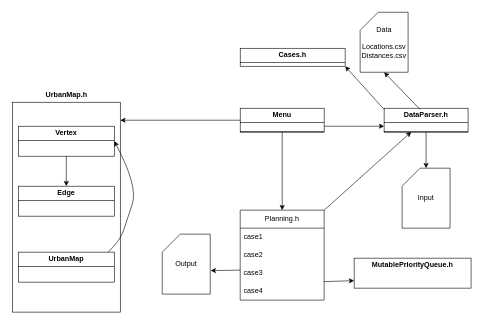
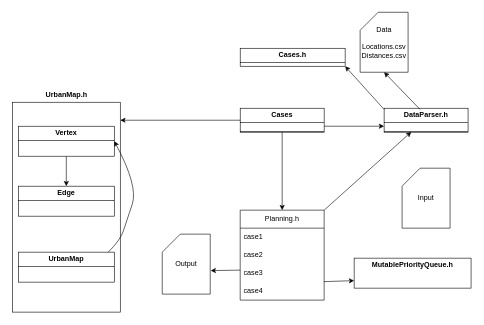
  <mxCell id="0" />
  <mxCell id="1" parent="0" />
  <mxCell id="2" value="" style="html=1;dropTarget=0;whiteSpace=wrap;" vertex="1" parent="1"><mxGeometry x="20" y="170" width="180" height="350" as="geometry" /></mxCell>
  <mxCell id="3" value="&lt;p style=&quot;margin:0px;margin-top:4px;text-align:center;&quot;&gt;&lt;b&gt;Vertex&lt;/b&gt;&lt;/p&gt;&lt;hr size=&quot;1&quot; style=&quot;border-style:solid;&quot;&gt;&lt;p style=&quot;margin:0px;margin-left:4px;&quot;&gt;&lt;br&gt;&lt;/p&gt;&lt;hr size=&quot;1&quot; style=&quot;border-style:solid;&quot;&gt;&lt;p style=&quot;margin:0px;margin-left:4px;&quot;&gt;&lt;br&gt;&lt;/p&gt;" style="verticalAlign=top;align=left;overflow=fill;html=1;whiteSpace=wrap;" vertex="1" parent="1"><mxGeometry x="30" y="210" width="160" height="50" as="geometry" /></mxCell>
  <mxCell id="4" value="&lt;p style=&quot;margin:0px;margin-top:4px;text-align:center;&quot;&gt;&lt;b&gt;Edge&lt;/b&gt;&lt;/p&gt;&lt;hr size=&quot;1&quot; style=&quot;border-style:solid;&quot;&gt;&lt;p style=&quot;margin:0px;margin-left:4px;&quot;&gt;&lt;br&gt;&lt;/p&gt;&lt;hr size=&quot;1&quot; style=&quot;border-style:solid;&quot;&gt;&lt;p style=&quot;margin:0px;margin-left:4px;&quot;&gt;&lt;br&gt;&lt;/p&gt;" style="verticalAlign=top;align=left;overflow=fill;html=1;whiteSpace=wrap;" vertex="1" parent="1"><mxGeometry x="30" y="310" width="160" height="50" as="geometry" /></mxCell>
  <mxCell id="5" value="&lt;p style=&quot;margin:0px;margin-top:4px;text-align:center;&quot;&gt;&lt;b&gt;UrbanMap&lt;/b&gt;&lt;/p&gt;&lt;hr size=&quot;1&quot; style=&quot;border-style:solid;&quot;&gt;&lt;p style=&quot;margin:0px;margin-left:4px;&quot;&gt;&lt;/p&gt;&lt;p style=&quot;margin:0px;margin-left:4px;&quot;&gt;&lt;br&gt;&lt;/p&gt;" style="verticalAlign=top;align=left;overflow=fill;html=1;whiteSpace=wrap;" vertex="1" parent="1"><mxGeometry x="30" y="420" width="160" height="50" as="geometry" /></mxCell>
  <mxCell id="6" value="UrbanMap.h" style="text;align=center;fontStyle=1;verticalAlign=middle;spacingLeft=3;spacingRight=3;strokeColor=none;rotatable=0;points=[[0,0.5],[1,0.5]];portConstraint=eastwest;html=1;" vertex="1" parent="1"><mxGeometry x="70" y="144" width="80" height="26" as="geometry" /></mxCell>
  <mxCell id="7" value="" style="curved=1;endArrow=classic;html=1;rounded=0;entryX=1;entryY=0.5;entryDx=0;entryDy=0;" edge="1" parent="1" target="3"><mxGeometry width="50" height="50" relative="1" as="geometry"><mxPoint x="180" y="420" as="sourcePoint" /><mxPoint x="230" y="260" as="targetPoint" /><Array as="points"><mxPoint x="200" y="400" /><mxPoint x="210" y="370" /><mxPoint x="230" y="310" /></Array></mxGeometry></mxCell>
- <mxCell id="8" value="&lt;p style=&quot;margin:0px;margin-top:4px;text-align:center;&quot;&gt;&lt;b&gt;Menu&lt;/b&gt;&lt;/p&gt;&lt;hr size=&quot;1&quot; style=&quot;border-style:solid;&quot;&gt;&lt;div style=&quot;height:2px;&quot;&gt;&lt;/div&gt;&lt;hr size=&quot;1&quot; style=&quot;border-style:solid;&quot;&gt;&lt;div style=&quot;height:2px;&quot;&gt;&lt;/div&gt;" style="verticalAlign=top;align=left;overflow=fill;html=1;whiteSpace=wrap;" vertex="1" parent="1"><mxGeometry x="400" y="180" width="140" height="40" as="geometry" /></mxCell>
+ <mxCell id="8" value="&lt;p style=&quot;margin:0px;margin-top:4px;text-align:center;&quot;&gt;&lt;b&gt;Cases&lt;/b&gt;&lt;/p&gt;&lt;hr size=&quot;1&quot; style=&quot;border-style:solid;&quot;&gt;&lt;div style=&quot;height:2px;&quot;&gt;&lt;/div&gt;&lt;hr size=&quot;1&quot; style=&quot;border-style:solid;&quot;&gt;&lt;div style=&quot;height:2px;&quot;&gt;&lt;/div&gt;" style="verticalAlign=top;align=left;overflow=fill;html=1;whiteSpace=wrap;" vertex="1" parent="1"><mxGeometry x="400" y="180" width="140" height="40" as="geometry" /></mxCell>
  <mxCell id="9" value="" style="endArrow=classic;html=1;rounded=0;exitX=0;exitY=0.5;exitDx=0;exitDy=0;" edge="1" parent="1" source="8"><mxGeometry width="50" height="50" relative="1" as="geometry"><mxPoint x="400" y="190" as="sourcePoint" /><mxPoint x="200" y="200" as="targetPoint" /></mxGeometry></mxCell>
  <mxCell id="10" value="Planning.h" style="swimlane;fontStyle=0;childLayout=stackLayout;horizontal=1;startSize=30;horizontalStack=0;resizeParent=1;resizeParentMax=0;resizeLast=0;collapsible=1;marginBottom=0;whiteSpace=wrap;html=1;" vertex="1" parent="1"><mxGeometry x="400" y="350" width="140" height="150" as="geometry" /></mxCell>
  <mxCell id="11" value="case1" style="text;strokeColor=none;fillColor=none;align=left;verticalAlign=middle;spacingLeft=4;spacingRight=4;overflow=hidden;points=[[0,0.5],[1,0.5]];portConstraint=eastwest;rotatable=0;whiteSpace=wrap;html=1;" vertex="1" parent="10"><mxGeometry y="30" width="140" height="30" as="geometry" /></mxCell>
  <mxCell id="12" value="case2" style="text;strokeColor=none;fillColor=none;align=left;verticalAlign=middle;spacingLeft=4;spacingRight=4;overflow=hidden;points=[[0,0.5],[1,0.5]];portConstraint=eastwest;rotatable=0;whiteSpace=wrap;html=1;" vertex="1" parent="10"><mxGeometry y="60" width="140" height="30" as="geometry" /></mxCell>
  <mxCell id="13" value="" style="endArrow=classic;html=1;rounded=0;entryX=1.01;entryY=0.608;entryDx=0;entryDy=0;entryPerimeter=0;" edge="1" parent="10" target="24"><mxGeometry width="50" height="50" relative="1" as="geometry"><mxPoint y="100" as="sourcePoint" /><mxPoint x="50" y="50" as="targetPoint" /></mxGeometry></mxCell>
  <mxCell id="14" value="case3" style="text;strokeColor=none;fillColor=none;align=left;verticalAlign=middle;spacingLeft=4;spacingRight=4;overflow=hidden;points=[[0,0.5],[1,0.5]];portConstraint=eastwest;rotatable=0;whiteSpace=wrap;html=1;" vertex="1" parent="10"><mxGeometry y="90" width="140" height="30" as="geometry" /></mxCell>
  <mxCell id="15" value="case4" style="text;strokeColor=none;fillColor=none;align=left;verticalAlign=middle;spacingLeft=4;spacingRight=4;overflow=hidden;points=[[0,0.5],[1,0.5]];portConstraint=eastwest;rotatable=0;whiteSpace=wrap;html=1;" vertex="1" parent="10"><mxGeometry y="120" width="140" height="30" as="geometry" /></mxCell>
  <mxCell id="16" value="" style="endArrow=classic;html=1;rounded=0;entryX=0.5;entryY=0;entryDx=0;entryDy=0;" edge="1" parent="1" target="10"><mxGeometry width="50" height="50" relative="1" as="geometry"><mxPoint x="470" y="220" as="sourcePoint" /><mxPoint x="520" y="170" as="targetPoint" /></mxGeometry></mxCell>
  <mxCell id="17" value="" style="endArrow=classic;html=1;rounded=0;entryX=0.5;entryY=0;entryDx=0;entryDy=0;" edge="1" parent="1" target="4"><mxGeometry width="50" height="50" relative="1" as="geometry"><mxPoint x="110" y="260" as="sourcePoint" /><mxPoint x="160" y="210" as="targetPoint" /></mxGeometry></mxCell>
  <mxCell id="18" value="Data&lt;br&gt;&lt;br&gt;&lt;div&gt;Locations.csv&lt;br&gt;Distances.csv&lt;/div&gt;" style="shape=card;whiteSpace=wrap;html=1;" vertex="1" parent="1"><mxGeometry x="600" y="20" width="80" height="100" as="geometry" /></mxCell>
  <mxCell id="19" value="&lt;p style=&quot;margin:0px;margin-top:4px;text-align:center;&quot;&gt;&lt;b&gt;DataParser.h&lt;/b&gt;&lt;/p&gt;&lt;hr size=&quot;1&quot; style=&quot;border-style:solid;&quot;&gt;&lt;div style=&quot;height:2px;&quot;&gt;&lt;/div&gt;&lt;hr size=&quot;1&quot; style=&quot;border-style:solid;&quot;&gt;&lt;div style=&quot;height:2px;&quot;&gt;&lt;/div&gt;" style="verticalAlign=top;align=left;overflow=fill;html=1;whiteSpace=wrap;" vertex="1" parent="1"><mxGeometry x="640" y="180" width="140" height="40" as="geometry" /></mxCell>
  <mxCell id="20" value="" style="endArrow=classic;html=1;rounded=0;entryX=0;entryY=0.75;entryDx=0;entryDy=0;" edge="1" parent="1" target="19"><mxGeometry width="50" height="50" relative="1" as="geometry"><mxPoint x="540" y="210" as="sourcePoint" /><mxPoint x="590" y="160" as="targetPoint" /></mxGeometry></mxCell>
  <mxCell id="21" value="" style="endArrow=classic;html=1;rounded=0;entryX=0.5;entryY=1;entryDx=0;entryDy=0;entryPerimeter=0;" edge="1" parent="1" target="18"><mxGeometry width="50" height="50" relative="1" as="geometry"><mxPoint x="700" y="182" as="sourcePoint" /><mxPoint x="750" y="132" as="targetPoint" /></mxGeometry></mxCell>
  <mxCell id="22" value="Input" style="shape=card;whiteSpace=wrap;html=1;" vertex="1" parent="1"><mxGeometry x="670" y="280" width="80" height="100" as="geometry" /></mxCell>
- <mxCell id="23" value="" style="endArrow=classic;html=1;rounded=0;entryX=0.5;entryY=0;entryDx=0;entryDy=0;entryPerimeter=0;exitX=0.5;exitY=1;exitDx=0;exitDy=0;" edge="1" parent="1" source="19" target="22"><mxGeometry width="50" height="50" relative="1" as="geometry"><mxPoint x="700" y="220" as="sourcePoint" /><mxPoint x="750" y="170" as="targetPoint" /></mxGeometry></mxCell>
  <mxCell id="24" value="Output" style="shape=card;whiteSpace=wrap;html=1;" vertex="1" parent="1"><mxGeometry x="270" y="390" width="80" height="100" as="geometry" /></mxCell>
  <mxCell id="25" value="&lt;p style=&quot;margin:0px;margin-top:4px;text-align:center;&quot;&gt;&lt;b&gt;MutablePriorityQueue.h&lt;/b&gt;&lt;/p&gt;" style="verticalAlign=top;align=left;overflow=fill;html=1;whiteSpace=wrap;" vertex="1" parent="1"><mxGeometry x="590" y="430" width="195" height="50" as="geometry" /></mxCell>
  <mxCell id="26" value="" style="endArrow=classic;html=1;rounded=0;entryX=0;entryY=0.75;entryDx=0;entryDy=0;exitX=0.997;exitY=0.973;exitDx=0;exitDy=0;exitPerimeter=0;" edge="1" parent="1" source="14" target="25"><mxGeometry width="50" height="50" relative="1" as="geometry"><mxPoint x="540" y="470" as="sourcePoint" /><mxPoint x="590" y="420" as="targetPoint" /></mxGeometry></mxCell>
  <mxCell id="27" value="&lt;p style=&quot;margin:0px;margin-top:4px;text-align:center;&quot;&gt;&lt;b&gt;Cases.h&lt;/b&gt;&lt;/p&gt;&lt;hr size=&quot;1&quot; style=&quot;border-style:solid;&quot;&gt;&lt;div style=&quot;height:2px;&quot;&gt;&lt;/div&gt;&lt;hr size=&quot;1&quot; style=&quot;border-style:solid;&quot;&gt;&lt;div style=&quot;height:2px;&quot;&gt;&lt;/div&gt;" style="verticalAlign=top;align=left;overflow=fill;html=1;whiteSpace=wrap;" vertex="1" parent="1"><mxGeometry x="400" y="80" width="175" height="30" as="geometry" /></mxCell>
  <mxCell id="28" value="" style="endArrow=classic;html=1;rounded=0;entryX=0.323;entryY=0.99;entryDx=0;entryDy=0;entryPerimeter=0;" edge="1" parent="1" target="19"><mxGeometry width="50" height="50" relative="1" as="geometry"><mxPoint x="540" y="350" as="sourcePoint" /><mxPoint x="590" y="300" as="targetPoint" /></mxGeometry></mxCell>
  <mxCell id="29" value="" style="endArrow=classic;html=1;rounded=0;entryX=1;entryY=1;entryDx=0;entryDy=0;" edge="1" parent="1" target="27"><mxGeometry width="50" height="50" relative="1" as="geometry"><mxPoint x="640" y="182" as="sourcePoint" /><mxPoint x="690" y="132" as="targetPoint" /></mxGeometry></mxCell>
